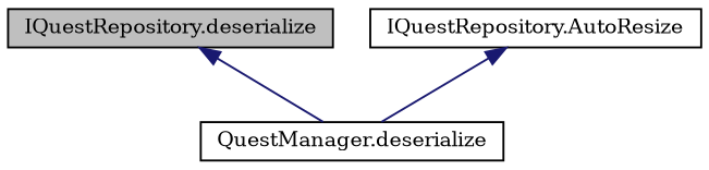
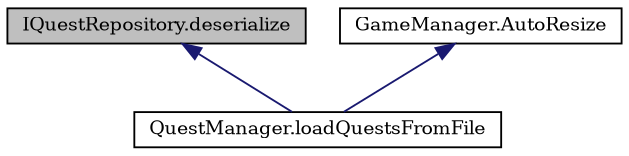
  digraph {
    fontname="DejaVu Serif"
    rankdir=TB
    node [color=black fillcolor=white fontname="DejaVu Serif" fontsize=10 shape=record style=filled]
    edge [color=midnightblue dir=back fontname="DejaVu Serif" fontsize=10 labelfontname=Helvetica labelfontsize=10 style=solid]
    n1 [fillcolor=grey75 fontcolor=black height=0.2 label="IQuestRepository.deserialize" width=0.4]
-   n2 [height=0.2 label="QuestManager.deserialize" width=0.4]
-   n3 [height=0.2 label="IQuestRepository.AutoResize" width=0.4]
+   n2 [height=0.2 label="QuestManager.loadQuestsFromFile" width=0.4]
+   n3 [height=0.2 label="GameManager.AutoResize" width=0.4]
    n1 -> n2
    n3 -> n2
  }
